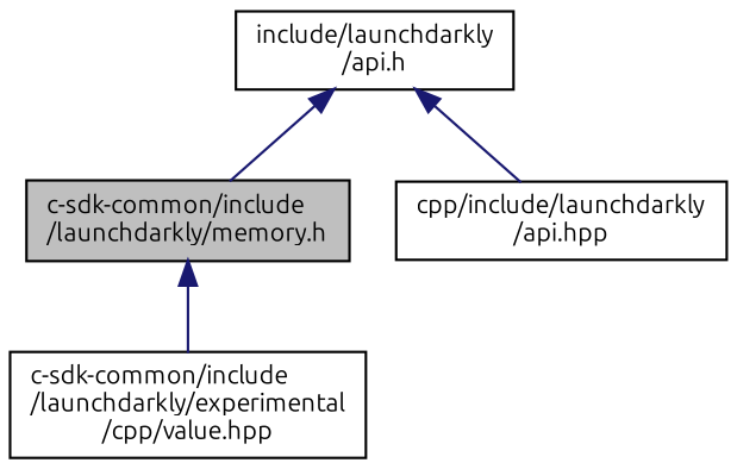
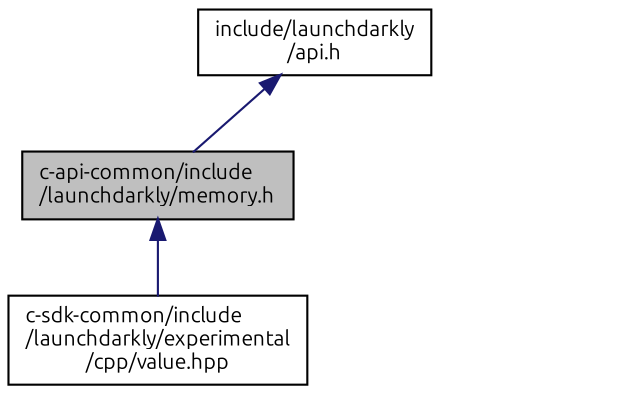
  digraph {
    fontname=Ubuntu
    node [color=black fillcolor=white fontname=Ubuntu fontsize=10 shape=record style=filled]
    edge [color=midnightblue dir=back fontname=Ubuntu fontsize=10 labelfontname=Helvetica labelfontsize=10 style=solid]
-   n1 [fillcolor=grey75 fontcolor=black height=0.2 label="c-sdk-common/include\l/launchdarkly/memory.h" width=0.4]
+   n1 [fillcolor=grey75 fontcolor=black height=0.2 label="c-api-common/include\l/launchdarkly/memory.h" width=0.4]
    n2 [height=0.2 label="c-sdk-common/include\l/launchdarkly/experimental\l/cpp/value.hpp" width=0.4]
    n3 [height=0.2 label="include/launchdarkly\l/api.h" width=0.4]
-   n4 [height=0.2 label="cpp/include/launchdarkly\l/api.hpp" width=0.4]
    n1 -> n2
    n3 -> n1
-   n3 -> n4
  }
